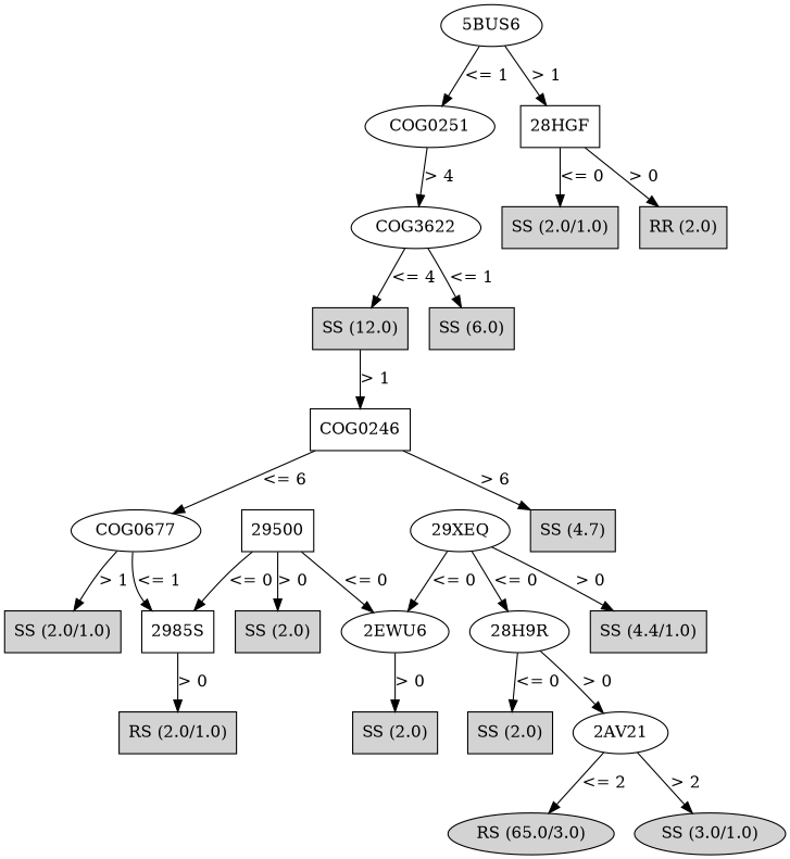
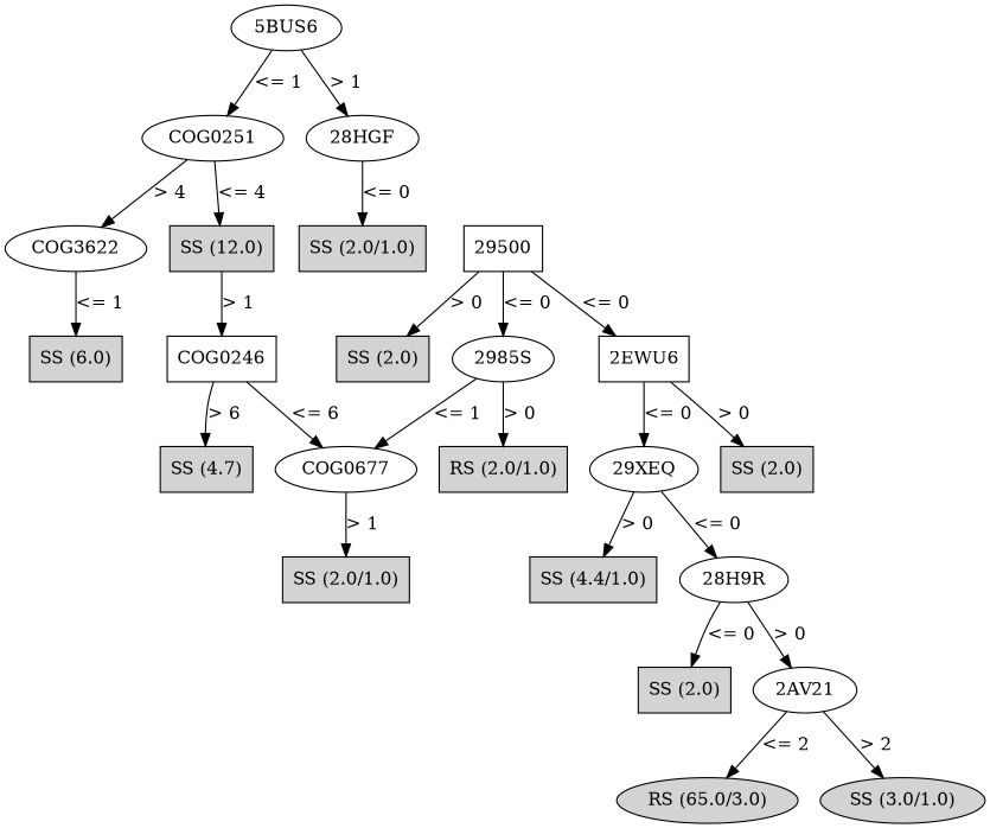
  digraph {
    node [shape=box style=filled]
    n1 [label="5BUS6" shape="" style=""]
    n2 [label=COG0251 shape="" style=""]
-   n3 [label="28HGF" style=""]
+   n3 [label="28HGF" shape="" style=""]
    n4 [label="SS (12.0)"]
    n5 [label=COG3622 shape="" style=""]
    n6 [label="SS (2.0/1.0)"]
-   n7 [label="RR (2.0)"]
    n8 [label=COG0246 style=""]
    n9 [label="SS (6.0)"]
    n10 [label=COG0677 shape="" style=""]
    n11 [label="SS (4.7)"]
-   n12 [label="2985S" style=""]
+   n12 [label="2985S" shape="" style=""]
    n13 [label="SS (2.0/1.0)"]
    n14 [label="RS (2.0/1.0)"]
    n15 [label=29500 style=""]
-   n16 [label="2EWU6" shape="" style=""]
+   n16 [label="2EWU6" style=""]
    n17 [label="SS (2.0)"]
    n18 [label="29XEQ" shape="" style=""]
    n19 [label="SS (2.0)"]
    n20 [label="28H9R" shape="" style=""]
    n21 [label="SS (4.4/1.0)"]
    n22 [label="SS (2.0)"]
    n23 [label="2AV21" shape="" style=""]
    n24 [label="RS (65.0/3.0)" shape=ellipse]
    n25 [label="SS (3.0/1.0)" shape=ellipse]
    n1 -> n2 [label="<= 1"]
    n1 -> n3 [label="> 1"]
-   n5 -> n4 [label="<= 4"]
+   n2 -> n4 [label="<= 4"]
    n2 -> n5 [label="> 4"]
    n3 -> n6 [label="<= 0"]
-   n3 -> n7 [label="> 0"]
    n4 -> n8 [label="> 1"]
    n5 -> n9 [label="<= 1"]
    n8 -> n10 [label="<= 6"]
    n8 -> n11 [label="> 6"]
-   n10 -> n12 [label="<= 1"]
+   n12 -> n10 [label="<= 1"]
    n10 -> n13 [label="> 1"]
    n12 -> n14 [label="> 0"]
    n15 -> n12 [label="<= 0"]
    n15 -> n16 [label="<= 0"]
    n15 -> n17 [label="> 0"]
-   n18 -> n16 [label="<= 0"]
+   n16 -> n18 [label="<= 0"]
    n16 -> n19 [label="> 0"]
    n18 -> n20 [label="<= 0"]
    n18 -> n21 [label="> 0"]
    n20 -> n22 [label="<= 0"]
    n20 -> n23 [label="> 0"]
    n23 -> n24 [label="<= 2"]
    n23 -> n25 [label="> 2"]
  }
